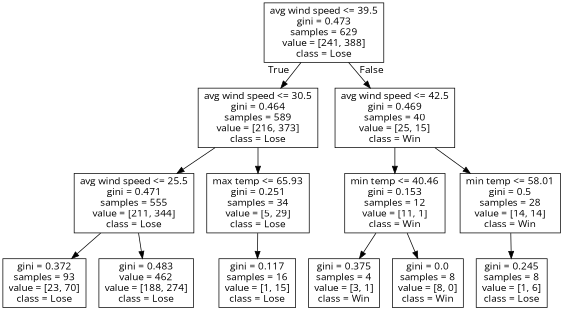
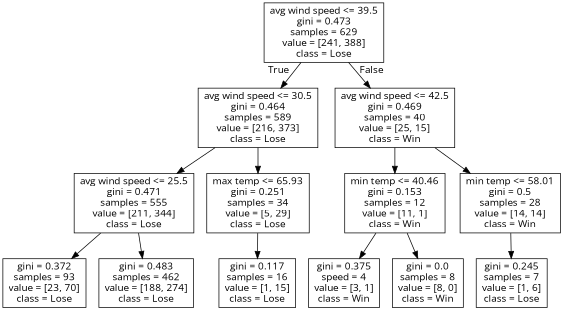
  digraph {
    fontname="Open Sans"
    node [fontname="Open Sans" shape=box]
    edge [fontname="Open Sans"]
    n1 [label="avg wind speed <= 39.5\ngini = 0.473\nsamples = 629\nvalue = [241, 388]\nclass = Lose"]
    n2 [label="avg wind speed <= 30.5\ngini = 0.464\nsamples = 589\nvalue = [216, 373]\nclass = Lose"]
    n3 [label="avg wind speed <= 42.5\ngini = 0.469\nsamples = 40\nvalue = [25, 15]\nclass = Win"]
    n4 [label="avg wind speed <= 25.5\ngini = 0.471\nsamples = 555\nvalue = [211, 344]\nclass = Lose"]
    n5 [label="max temp <= 65.93\ngini = 0.251\nsamples = 34\nvalue = [5, 29]\nclass = Lose"]
    n6 [label="min temp <= 40.46\ngini = 0.153\nsamples = 12\nvalue = [11, 1]\nclass = Win"]
    n7 [label="min temp <= 58.01\ngini = 0.5\nsamples = 28\nvalue = [14, 14]\nclass = Win"]
    n8 [label="gini = 0.372\nsamples = 93\nvalue = [23, 70]\nclass = Lose"]
-   n9 [label="gini = 0.483\nvalue = 462\nvalue = [188, 274]\nclass = Lose"]
+   n9 [label="gini = 0.483\nsamples = 462\nvalue = [188, 274]\nclass = Lose"]
    n10 [label="gini = 0.117\nsamples = 16\nvalue = [1, 15]\nclass = Lose"]
-   n11 [label="gini = 0.375\nsamples = 4\nvalue = [3, 1]\nclass = Win"]
+   n11 [label="gini = 0.375\nspeed = 4\nvalue = [3, 1]\nclass = Win"]
    n12 [label="gini = 0.0\nsamples = 8\nvalue = [8, 0]\nclass = Win"]
-   n13 [label="gini = 0.245\nsamples = 8\nvalue = [1, 6]\nclass = Lose"]
+   n13 [label="gini = 0.245\nsamples = 7\nvalue = [1, 6]\nclass = Lose"]
    n1 -> n2 [headlabel=True labelangle=45 labeldistance=2.5]
    n1 -> n3 [headlabel=False labelangle=-45 labeldistance=2.5]
    n2 -> n4
    n2 -> n5
    n3 -> n6
    n3 -> n7
    n4 -> n8
    n4 -> n9
    n5 -> n10
    n6 -> n11
    n6 -> n12
    n7 -> n13
  }
